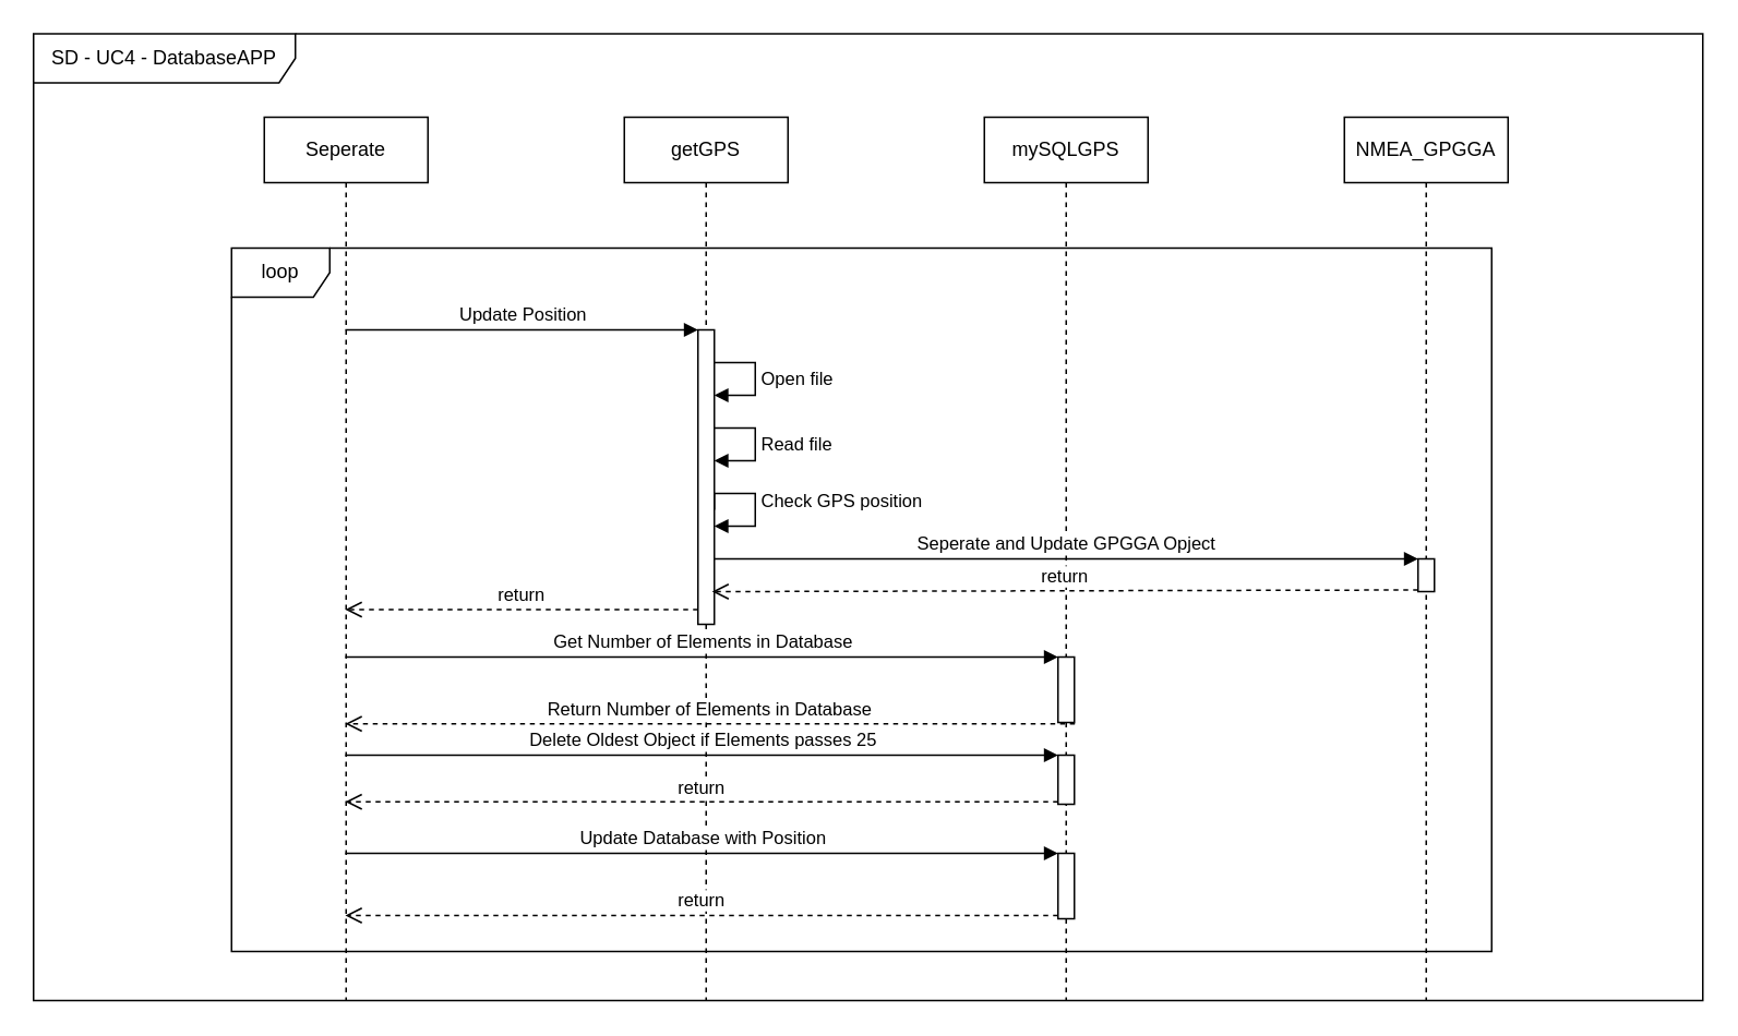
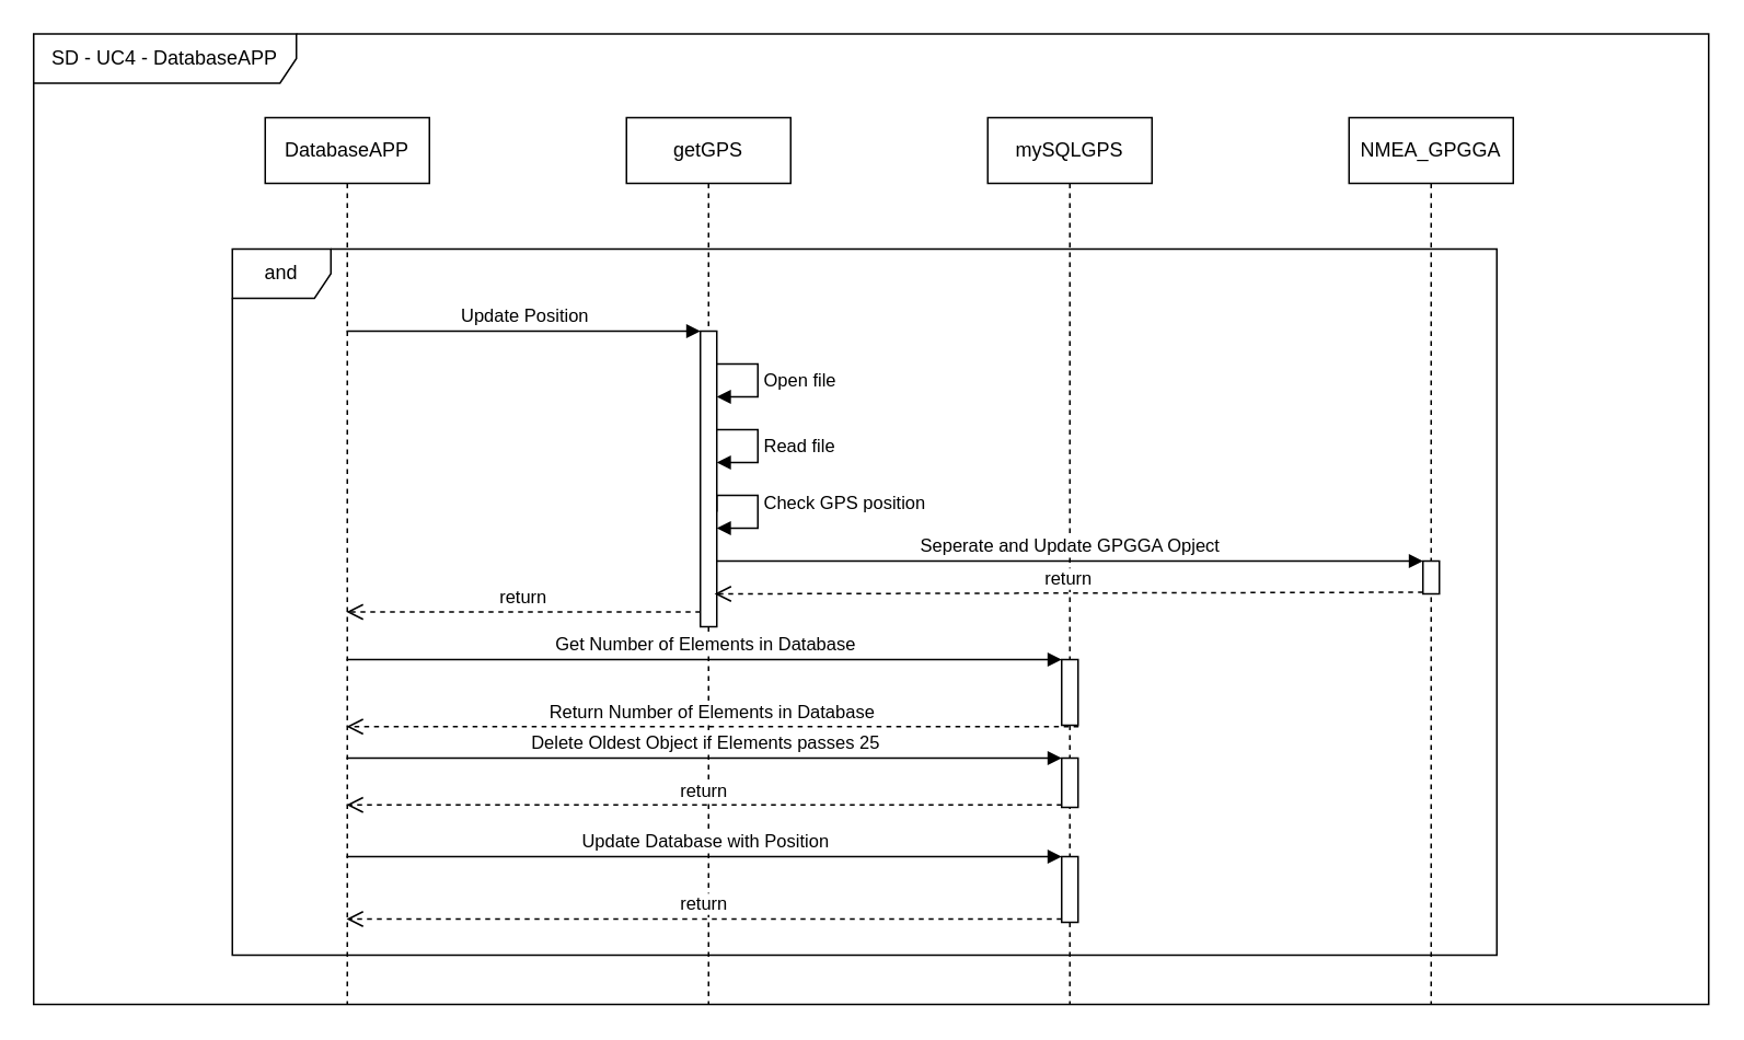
  <mxCell id="0" />
  <mxCell id="1" parent="0" />
  <mxCell id="2" value="SD - UC4 - DatabaseAPP" style="shape=umlFrame;whiteSpace=wrap;html=1;width=160;height=30;" vertex="1" parent="1"><mxGeometry x="20" y="20" width="1020" height="591" as="geometry" /></mxCell>
- <mxCell id="3" value="loop" style="shape=umlFrame;whiteSpace=wrap;html=1;" vertex="1" parent="1"><mxGeometry x="141" y="151" width="770" height="430" as="geometry" /></mxCell>
- <mxCell id="4" value="Seperate&lt;br&gt;" style="shape=umlLifeline;perimeter=lifelinePerimeter;whiteSpace=wrap;html=1;container=1;collapsible=0;recursiveResize=0;outlineConnect=0;" vertex="1" parent="1"><mxGeometry x="161" y="71" width="100" height="540" as="geometry" /></mxCell>
+ <mxCell id="3" value="and" style="shape=umlFrame;whiteSpace=wrap;html=1;" vertex="1" parent="1"><mxGeometry x="141" y="151" width="770" height="430" as="geometry" /></mxCell>
+ <mxCell id="4" value="DatabaseAPP&lt;br&gt;" style="shape=umlLifeline;perimeter=lifelinePerimeter;whiteSpace=wrap;html=1;container=1;collapsible=0;recursiveResize=0;outlineConnect=0;" vertex="1" parent="1"><mxGeometry x="161" y="71" width="100" height="540" as="geometry" /></mxCell>
  <mxCell id="5" value="getGPS" style="shape=umlLifeline;perimeter=lifelinePerimeter;whiteSpace=wrap;html=1;container=1;collapsible=0;recursiveResize=0;outlineConnect=0;" vertex="1" parent="1"><mxGeometry x="381" y="71" width="100" height="540" as="geometry" /></mxCell>
  <mxCell id="6" value="" style="html=1;points=[];perimeter=orthogonalPerimeter;" vertex="1" parent="5"><mxGeometry x="45" y="130" width="10" height="180" as="geometry" /></mxCell>
  <mxCell id="7" value="Open file" style="edgeStyle=orthogonalEdgeStyle;html=1;align=left;spacingLeft=2;endArrow=block;rounded=0;" edge="1" parent="5"><mxGeometry relative="1" as="geometry"><mxPoint x="55" y="150" as="sourcePoint" /><Array as="points"><mxPoint x="80" y="150" /></Array><mxPoint x="55" y="170" as="targetPoint" /></mxGeometry></mxCell>
  <mxCell id="8" value="Read file" style="edgeStyle=orthogonalEdgeStyle;html=1;align=left;spacingLeft=2;endArrow=block;rounded=0;entryX=1;entryY=0;" edge="1" parent="5"><mxGeometry relative="1" as="geometry"><mxPoint x="55" y="190" as="sourcePoint" /><Array as="points"><mxPoint x="80" y="190" /><mxPoint x="80" y="210" /></Array><mxPoint x="55" y="210" as="targetPoint" /></mxGeometry></mxCell>
  <mxCell id="9" value="Check GPS position&amp;nbsp;" style="edgeStyle=orthogonalEdgeStyle;html=1;align=left;spacingLeft=2;endArrow=block;rounded=0;" edge="1" parent="5"><mxGeometry relative="1" as="geometry"><mxPoint x="55" y="240" as="sourcePoint" /><Array as="points"><mxPoint x="55" y="230" /><mxPoint x="80" y="230" /><mxPoint x="80" y="250" /><mxPoint x="55" y="250" /></Array><mxPoint x="55" y="250" as="targetPoint" /></mxGeometry></mxCell>
  <mxCell id="10" value="mySQLGPS" style="shape=umlLifeline;perimeter=lifelinePerimeter;whiteSpace=wrap;html=1;container=1;collapsible=0;recursiveResize=0;outlineConnect=0;" vertex="1" parent="1"><mxGeometry x="601" y="71" width="100" height="540" as="geometry" /></mxCell>
  <mxCell id="11" value="" style="html=1;points=[];perimeter=orthogonalPerimeter;" vertex="1" parent="10"><mxGeometry x="45" y="330" width="10" height="40" as="geometry" /></mxCell>
  <mxCell id="12" value="" style="html=1;points=[];perimeter=orthogonalPerimeter;" vertex="1" parent="10"><mxGeometry x="45" y="390" width="10" height="30" as="geometry" /></mxCell>
  <mxCell id="13" value="" style="html=1;points=[];perimeter=orthogonalPerimeter;" vertex="1" parent="10"><mxGeometry x="45" y="450" width="10" height="40" as="geometry" /></mxCell>
  <mxCell id="14" value="NMEA_GPGGA" style="shape=umlLifeline;perimeter=lifelinePerimeter;whiteSpace=wrap;html=1;container=1;collapsible=0;recursiveResize=0;outlineConnect=0;" vertex="1" parent="1"><mxGeometry x="821" y="71" width="100" height="540" as="geometry" /></mxCell>
  <mxCell id="15" value="" style="html=1;points=[];perimeter=orthogonalPerimeter;" vertex="1" parent="14"><mxGeometry x="45" y="270" width="10" height="20" as="geometry" /></mxCell>
  <mxCell id="16" value="Update Position" style="html=1;verticalAlign=bottom;endArrow=block;entryX=0;entryY=0;" edge="1" target="6" parent="1" source="4"><mxGeometry relative="1" as="geometry"><mxPoint x="356" y="201" as="sourcePoint" /></mxGeometry></mxCell>
  <mxCell id="17" value="return" style="html=1;verticalAlign=bottom;endArrow=open;dashed=1;endSize=8;exitX=0;exitY=0.95;" edge="1" source="6" parent="1" target="4"><mxGeometry relative="1" as="geometry"><mxPoint x="356" y="277" as="targetPoint" /></mxGeometry></mxCell>
  <mxCell id="18" value="Seperate and Update GPGGA Opject" style="html=1;verticalAlign=bottom;endArrow=block;entryX=0;entryY=0;" edge="1" target="15" parent="1"><mxGeometry relative="1" as="geometry"><mxPoint x="436" y="341" as="sourcePoint" /></mxGeometry></mxCell>
  <mxCell id="19" value="return" style="html=1;verticalAlign=bottom;endArrow=open;dashed=1;endSize=8;exitX=0;exitY=0.95;entryX=0.862;entryY=0.889;entryDx=0;entryDy=0;entryPerimeter=0;" edge="1" source="15" parent="1" target="6"><mxGeometry relative="1" as="geometry"><mxPoint x="441" y="360" as="targetPoint" /></mxGeometry></mxCell>
  <mxCell id="20" value="Get Number of Elements in Database" style="html=1;verticalAlign=bottom;endArrow=block;entryX=0;entryY=0;" edge="1" target="11" parent="1" source="4"><mxGeometry relative="1" as="geometry"><mxPoint x="576" y="381" as="sourcePoint" /></mxGeometry></mxCell>
  <mxCell id="21" value="Return Number of Elements in Database&lt;br&gt;" style="html=1;verticalAlign=bottom;endArrow=open;dashed=1;endSize=8;exitX=1.029;exitY=1.021;exitDx=0;exitDy=0;exitPerimeter=0;" edge="1" source="11" parent="1" target="4"><mxGeometry relative="1" as="geometry"><mxPoint x="576" y="457" as="targetPoint" /></mxGeometry></mxCell>
  <mxCell id="22" value="return" style="html=1;verticalAlign=bottom;endArrow=open;dashed=1;endSize=8;exitX=0;exitY=0.95;" edge="1" source="12" parent="1" target="4"><mxGeometry relative="1" as="geometry"><mxPoint x="576" y="537" as="targetPoint" /></mxGeometry></mxCell>
  <mxCell id="23" value="Delete Oldest Object if Elements passes 25" style="html=1;verticalAlign=bottom;endArrow=block;entryX=0;entryY=0;" edge="1" target="12" parent="1" source="4"><mxGeometry relative="1" as="geometry"><mxPoint x="576" y="461" as="sourcePoint" /></mxGeometry></mxCell>
  <mxCell id="24" value="return" style="html=1;verticalAlign=bottom;endArrow=open;dashed=1;endSize=8;exitX=0;exitY=0.95;" edge="1" source="13" parent="1" target="4"><mxGeometry relative="1" as="geometry"><mxPoint x="576" y="597" as="targetPoint" /></mxGeometry></mxCell>
  <mxCell id="25" value="Update Database with Position" style="html=1;verticalAlign=bottom;endArrow=block;entryX=0;entryY=0;" edge="1" target="13" parent="1" source="4"><mxGeometry relative="1" as="geometry"><mxPoint x="576" y="521" as="sourcePoint" /></mxGeometry></mxCell>
